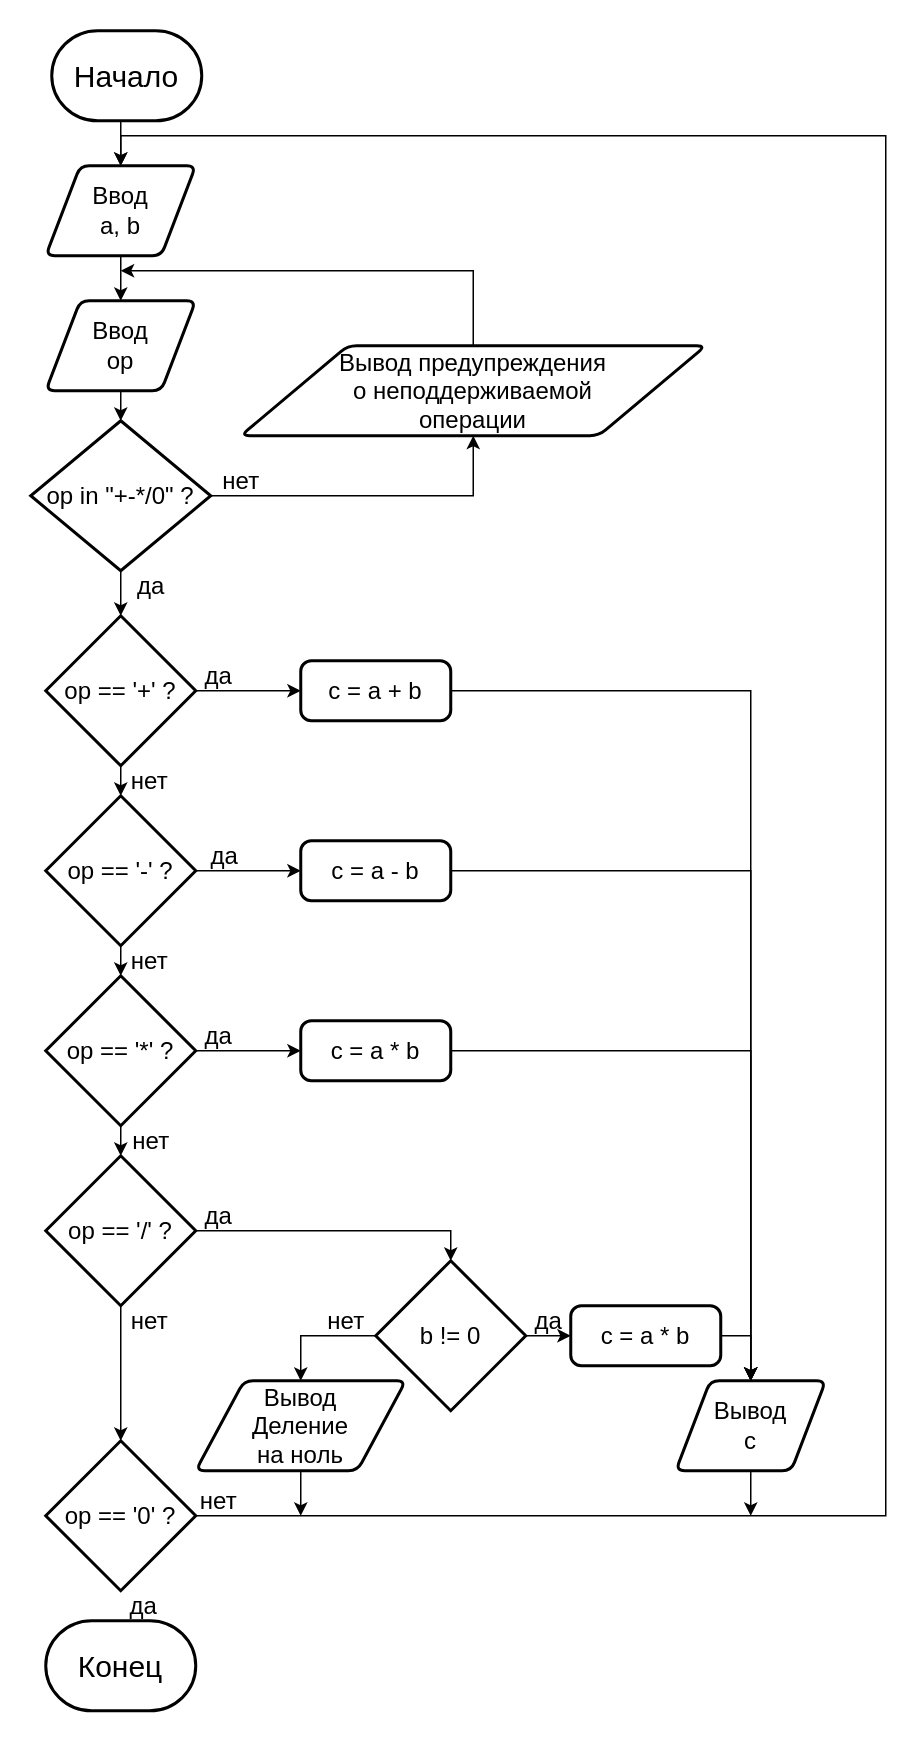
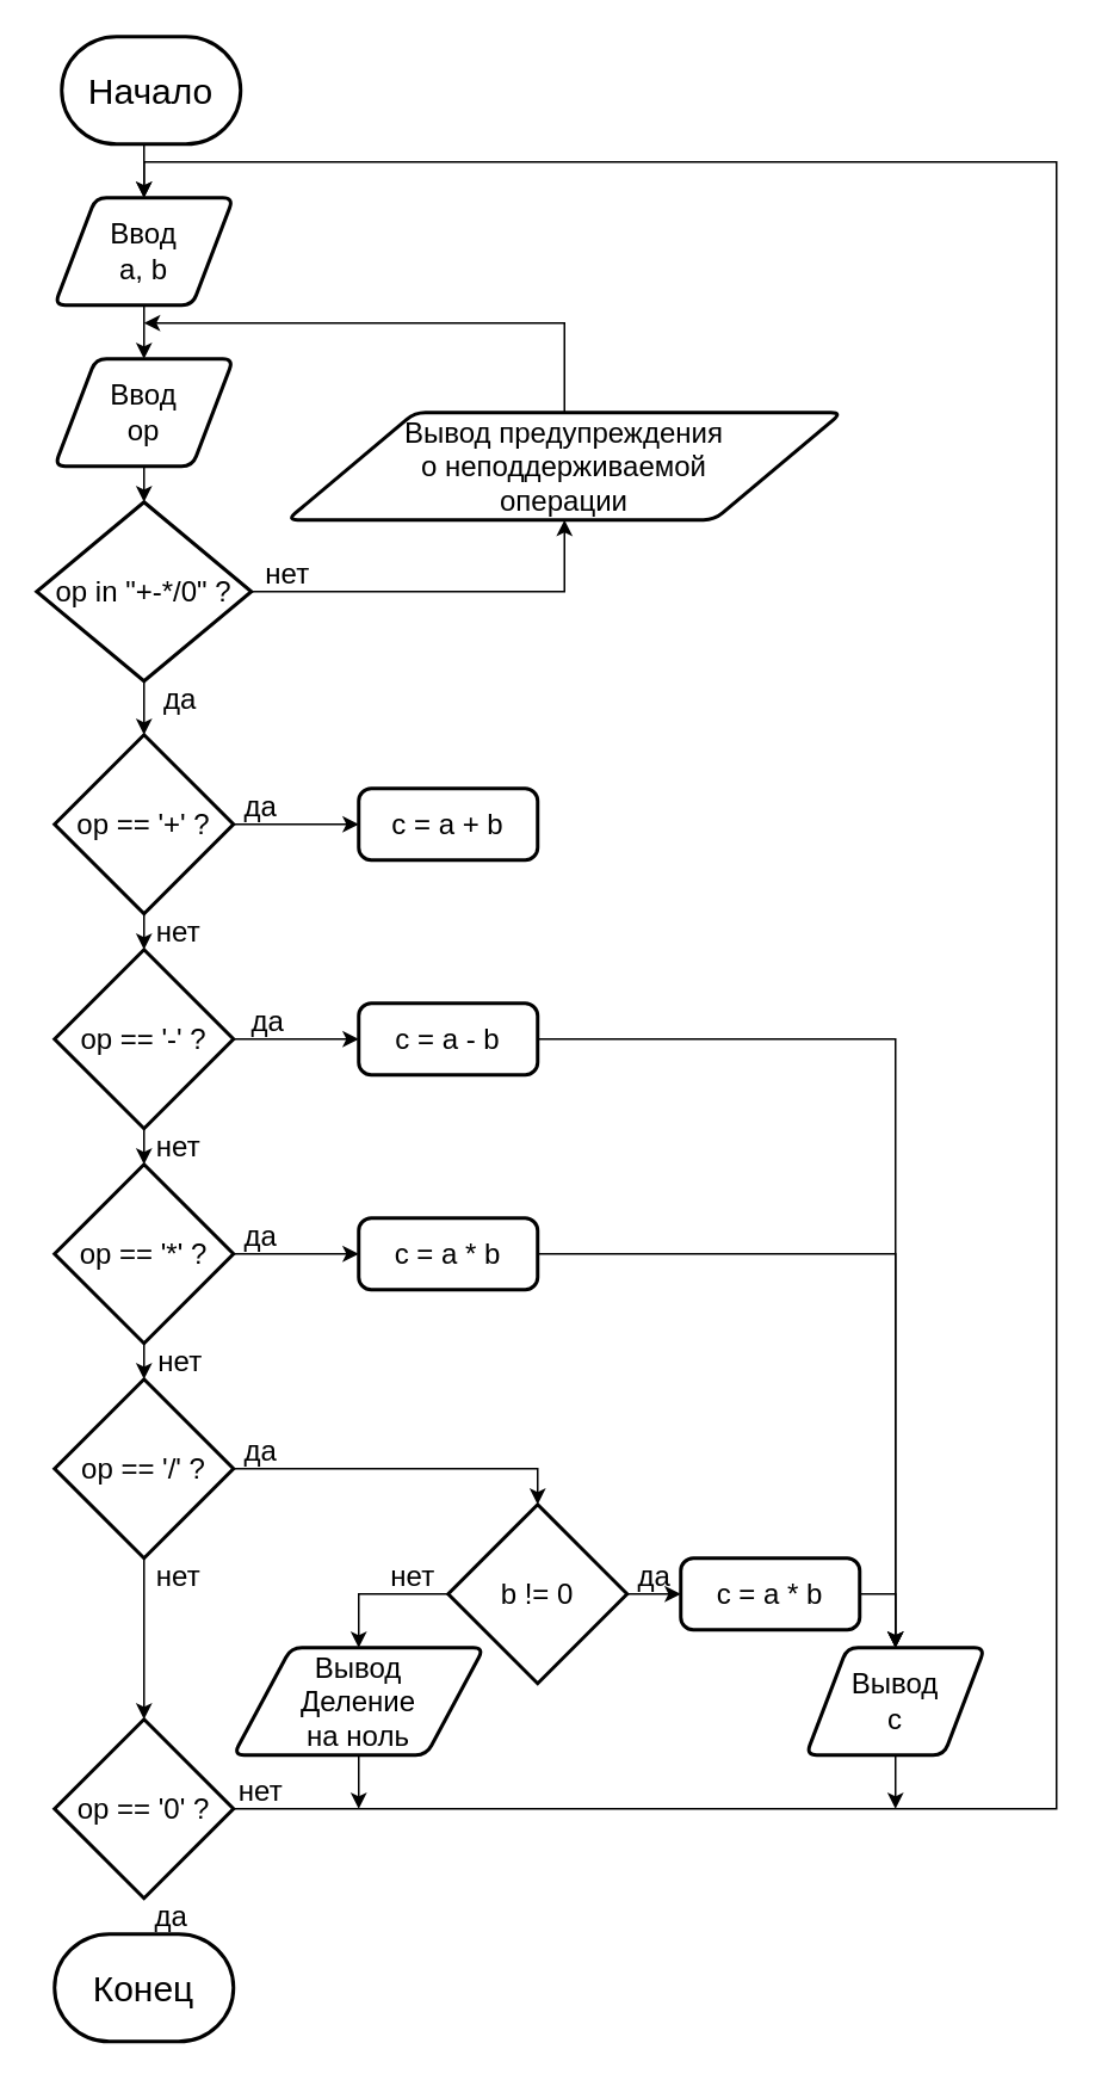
  <mxCell id="0" />
  <mxCell id="1" parent="0" />
  <mxCell id="2" style="edgeStyle=orthogonalEdgeStyle;rounded=0;orthogonalLoop=1;jettySize=auto;html=1;exitX=0.5;exitY=1;exitDx=0;exitDy=0;exitPerimeter=0;entryX=0.5;entryY=0;entryDx=0;entryDy=0;fontSize=16;" edge="1" parent="1" source="3" target="6"><mxGeometry relative="1" as="geometry" /></mxCell>
  <mxCell id="3" value="&lt;font style=&quot;font-size: 20px&quot;&gt;Начало&lt;/font&gt;" style="strokeWidth=2;html=1;shape=mxgraph.flowchart.terminator;whiteSpace=wrap;" parent="1" vertex="1"><mxGeometry x="34" y="20" width="100" height="60" as="geometry" /></mxCell>
  <mxCell id="4" value="Конец" style="strokeWidth=2;html=1;shape=mxgraph.flowchart.terminator;whiteSpace=wrap;fontSize=20;" parent="1" vertex="1"><mxGeometry x="30" y="1080" width="100" height="60" as="geometry" /></mxCell>
  <mxCell id="5" style="edgeStyle=orthogonalEdgeStyle;rounded=0;orthogonalLoop=1;jettySize=auto;html=1;exitX=0.5;exitY=1;exitDx=0;exitDy=0;entryX=0.5;entryY=0;entryDx=0;entryDy=0;fontSize=16;" edge="1" parent="1" source="6" target="8"><mxGeometry relative="1" as="geometry" /></mxCell>
  <mxCell id="6" value="&lt;font style=&quot;font-size: 16px&quot;&gt;Ввод&lt;br&gt;a, b&lt;/font&gt;" style="shape=parallelogram;html=1;strokeWidth=2;perimeter=parallelogramPerimeter;whiteSpace=wrap;rounded=1;arcSize=12;size=0.23;" vertex="1" parent="1"><mxGeometry x="30" y="110" width="100" height="60" as="geometry" /></mxCell>
  <mxCell id="7" style="edgeStyle=orthogonalEdgeStyle;rounded=0;orthogonalLoop=1;jettySize=auto;html=1;exitX=0.5;exitY=1;exitDx=0;exitDy=0;entryX=0.5;entryY=0;entryDx=0;entryDy=0;entryPerimeter=0;fontSize=16;" edge="1" parent="1" source="8" target="11"><mxGeometry relative="1" as="geometry" /></mxCell>
  <mxCell id="8" value="Ввод&lt;br&gt;op" style="shape=parallelogram;html=1;strokeWidth=2;perimeter=parallelogramPerimeter;whiteSpace=wrap;rounded=1;arcSize=12;size=0.23;fontSize=16;" vertex="1" parent="1"><mxGeometry x="30" y="200" width="100" height="60" as="geometry" /></mxCell>
  <mxCell id="9" style="edgeStyle=orthogonalEdgeStyle;rounded=0;orthogonalLoop=1;jettySize=auto;html=1;exitX=0.5;exitY=1;exitDx=0;exitDy=0;exitPerimeter=0;entryX=0.5;entryY=0;entryDx=0;entryDy=0;entryPerimeter=0;fontSize=16;" edge="1" parent="1" source="11" target="14"><mxGeometry relative="1" as="geometry" /></mxCell>
  <mxCell id="10" style="edgeStyle=orthogonalEdgeStyle;rounded=0;orthogonalLoop=1;jettySize=auto;html=1;exitX=1;exitY=0.5;exitDx=0;exitDy=0;exitPerimeter=0;entryX=0.5;entryY=1;entryDx=0;entryDy=0;fontSize=16;" edge="1" parent="1" source="11" target="32"><mxGeometry relative="1" as="geometry" /></mxCell>
  <mxCell id="11" value="op in &quot;+-*/0&quot; ?" style="strokeWidth=2;html=1;shape=mxgraph.flowchart.decision;whiteSpace=wrap;fontSize=16;" vertex="1" parent="1"><mxGeometry x="20" y="280" width="120" height="100" as="geometry" /></mxCell>
  <mxCell id="12" style="edgeStyle=orthogonalEdgeStyle;rounded=0;orthogonalLoop=1;jettySize=auto;html=1;exitX=0.5;exitY=1;exitDx=0;exitDy=0;exitPerimeter=0;entryX=0.5;entryY=0;entryDx=0;entryDy=0;entryPerimeter=0;fontSize=16;" edge="1" parent="1" source="14" target="17"><mxGeometry relative="1" as="geometry" /></mxCell>
  <mxCell id="13" style="edgeStyle=orthogonalEdgeStyle;rounded=0;orthogonalLoop=1;jettySize=auto;html=1;exitX=1;exitY=0.5;exitDx=0;exitDy=0;exitPerimeter=0;entryX=0;entryY=0.5;entryDx=0;entryDy=0;fontSize=16;" edge="1" parent="1" source="14" target="35"><mxGeometry relative="1" as="geometry" /></mxCell>
  <mxCell id="14" value="op == '+' ?" style="strokeWidth=2;html=1;shape=mxgraph.flowchart.decision;whiteSpace=wrap;fontSize=16;" vertex="1" parent="1"><mxGeometry x="30" y="410" width="100" height="100" as="geometry" /></mxCell>
  <mxCell id="15" style="edgeStyle=orthogonalEdgeStyle;rounded=0;orthogonalLoop=1;jettySize=auto;html=1;exitX=0.5;exitY=1;exitDx=0;exitDy=0;exitPerimeter=0;entryX=0.5;entryY=0;entryDx=0;entryDy=0;entryPerimeter=0;fontSize=16;" edge="1" parent="1" source="17" target="20"><mxGeometry relative="1" as="geometry" /></mxCell>
  <mxCell id="16" style="edgeStyle=orthogonalEdgeStyle;rounded=0;orthogonalLoop=1;jettySize=auto;html=1;exitX=1;exitY=0.5;exitDx=0;exitDy=0;exitPerimeter=0;entryX=0;entryY=0.5;entryDx=0;entryDy=0;fontSize=16;" edge="1" parent="1" source="17" target="37"><mxGeometry relative="1" as="geometry" /></mxCell>
  <mxCell id="17" value="op == '-' ?" style="strokeWidth=2;html=1;shape=mxgraph.flowchart.decision;whiteSpace=wrap;fontSize=16;" vertex="1" parent="1"><mxGeometry x="30" y="530" width="100" height="100" as="geometry" /></mxCell>
  <mxCell id="18" style="edgeStyle=orthogonalEdgeStyle;rounded=0;orthogonalLoop=1;jettySize=auto;html=1;exitX=0.5;exitY=1;exitDx=0;exitDy=0;exitPerimeter=0;entryX=0.5;entryY=0;entryDx=0;entryDy=0;entryPerimeter=0;fontSize=16;" edge="1" parent="1" source="20" target="23"><mxGeometry relative="1" as="geometry" /></mxCell>
  <mxCell id="19" style="edgeStyle=orthogonalEdgeStyle;rounded=0;orthogonalLoop=1;jettySize=auto;html=1;exitX=1;exitY=0.5;exitDx=0;exitDy=0;exitPerimeter=0;entryX=0;entryY=0.5;entryDx=0;entryDy=0;fontSize=16;" edge="1" parent="1" source="20" target="39"><mxGeometry relative="1" as="geometry" /></mxCell>
  <mxCell id="20" value="op == '*' ?" style="strokeWidth=2;html=1;shape=mxgraph.flowchart.decision;whiteSpace=wrap;fontSize=16;" vertex="1" parent="1"><mxGeometry x="30" y="650" width="100" height="100" as="geometry" /></mxCell>
  <mxCell id="21" style="edgeStyle=orthogonalEdgeStyle;rounded=0;orthogonalLoop=1;jettySize=auto;html=1;exitX=0.5;exitY=1;exitDx=0;exitDy=0;exitPerimeter=0;entryX=0.5;entryY=0;entryDx=0;entryDy=0;entryPerimeter=0;fontSize=16;" edge="1" parent="1" source="23" target="25"><mxGeometry relative="1" as="geometry" /></mxCell>
  <mxCell id="22" style="edgeStyle=orthogonalEdgeStyle;rounded=0;orthogonalLoop=1;jettySize=auto;html=1;exitX=1;exitY=0.5;exitDx=0;exitDy=0;exitPerimeter=0;entryX=0.5;entryY=0;entryDx=0;entryDy=0;fontSize=16;entryPerimeter=0;" edge="1" parent="1" source="23" target="46"><mxGeometry relative="1" as="geometry"><mxPoint x="200" y="820" as="targetPoint" /></mxGeometry></mxCell>
  <mxCell id="23" value="op == '/' ?" style="strokeWidth=2;html=1;shape=mxgraph.flowchart.decision;whiteSpace=wrap;fontSize=16;" vertex="1" parent="1"><mxGeometry x="30" y="770" width="100" height="100" as="geometry" /></mxCell>
  <mxCell id="24" style="edgeStyle=orthogonalEdgeStyle;rounded=0;orthogonalLoop=1;jettySize=auto;html=1;exitX=1;exitY=0.5;exitDx=0;exitDy=0;exitPerimeter=0;entryX=0.5;entryY=0;entryDx=0;entryDy=0;fontSize=16;" edge="1" parent="1" source="25" target="6"><mxGeometry relative="1" as="geometry"><Array as="points"><mxPoint x="590" y="1010" /><mxPoint x="590" y="90" /><mxPoint x="80" y="90" /></Array></mxGeometry></mxCell>
  <mxCell id="25" value="op == '0' ?" style="strokeWidth=2;html=1;shape=mxgraph.flowchart.decision;whiteSpace=wrap;fontSize=16;" vertex="1" parent="1"><mxGeometry x="30" y="960" width="100" height="100" as="geometry" /></mxCell>
  <mxCell id="26" value="нет" style="text;html=1;align=center;verticalAlign=middle;resizable=0;points=[];autosize=1;strokeColor=none;fillColor=none;fontSize=16;" vertex="1" parent="1"><mxGeometry x="79" y="510" width="40" height="20" as="geometry" /></mxCell>
  <mxCell id="27" value="да" style="text;html=1;align=center;verticalAlign=middle;resizable=0;points=[];autosize=1;strokeColor=none;fillColor=none;fontSize=16;" vertex="1" parent="1"><mxGeometry x="85" y="380" width="30" height="20" as="geometry" /></mxCell>
  <mxCell id="28" value="нет" style="text;html=1;align=center;verticalAlign=middle;resizable=0;points=[];autosize=1;strokeColor=none;fillColor=none;fontSize=16;" vertex="1" parent="1"><mxGeometry x="79" y="630" width="40" height="20" as="geometry" /></mxCell>
  <mxCell id="29" value="нет" style="text;html=1;align=center;verticalAlign=middle;resizable=0;points=[];autosize=1;strokeColor=none;fillColor=none;fontSize=16;" vertex="1" parent="1"><mxGeometry x="80" y="750" width="40" height="20" as="geometry" /></mxCell>
  <mxCell id="30" value="нет" style="text;html=1;align=center;verticalAlign=middle;resizable=0;points=[];autosize=1;strokeColor=none;fillColor=none;fontSize=16;" vertex="1" parent="1"><mxGeometry x="79" y="870" width="40" height="20" as="geometry" /></mxCell>
  <mxCell id="31" style="edgeStyle=orthogonalEdgeStyle;rounded=0;orthogonalLoop=1;jettySize=auto;html=1;exitX=0.5;exitY=0;exitDx=0;exitDy=0;fontSize=16;" edge="1" parent="1" source="32"><mxGeometry relative="1" as="geometry"><mxPoint x="80" y="180" as="targetPoint" /><Array as="points"><mxPoint x="315" y="180" /></Array></mxGeometry></mxCell>
  <mxCell id="32" value="Вывод предупреждения&lt;br&gt;о неподдерживаемой&lt;br&gt;операции" style="shape=parallelogram;html=1;strokeWidth=2;perimeter=parallelogramPerimeter;whiteSpace=wrap;rounded=1;arcSize=12;size=0.23;fontSize=16;" vertex="1" parent="1"><mxGeometry x="160" y="230" width="310" height="60" as="geometry" /></mxCell>
  <mxCell id="33" value="нет" style="text;html=1;align=center;verticalAlign=middle;resizable=0;points=[];autosize=1;strokeColor=none;fillColor=none;fontSize=16;" vertex="1" parent="1"><mxGeometry x="140" y="310" width="40" height="20" as="geometry" /></mxCell>
- <mxCell id="34" style="edgeStyle=orthogonalEdgeStyle;rounded=0;orthogonalLoop=1;jettySize=auto;html=1;exitX=1;exitY=0.5;exitDx=0;exitDy=0;entryX=0.5;entryY=0;entryDx=0;entryDy=0;fontSize=16;" edge="1" parent="1" source="35" target="56"><mxGeometry relative="1" as="geometry" /></mxCell>
  <mxCell id="35" value="c = a + b" style="rounded=1;whiteSpace=wrap;html=1;absoluteArcSize=1;arcSize=14;strokeWidth=2;fontSize=16;" vertex="1" parent="1"><mxGeometry x="200" y="440" width="100" height="40" as="geometry" /></mxCell>
  <mxCell id="36" style="edgeStyle=orthogonalEdgeStyle;rounded=0;orthogonalLoop=1;jettySize=auto;html=1;exitX=1;exitY=0.5;exitDx=0;exitDy=0;fontSize=16;" edge="1" parent="1" source="37" target="56"><mxGeometry relative="1" as="geometry" /></mxCell>
  <mxCell id="37" value="c = a - b" style="rounded=1;whiteSpace=wrap;html=1;absoluteArcSize=1;arcSize=14;strokeWidth=2;fontSize=16;" vertex="1" parent="1"><mxGeometry x="200" y="560" width="100" height="40" as="geometry" /></mxCell>
  <mxCell id="38" style="edgeStyle=orthogonalEdgeStyle;rounded=0;orthogonalLoop=1;jettySize=auto;html=1;exitX=1;exitY=0.5;exitDx=0;exitDy=0;entryX=0.5;entryY=0;entryDx=0;entryDy=0;fontSize=16;" edge="1" parent="1" source="39" target="56"><mxGeometry relative="1" as="geometry" /></mxCell>
  <mxCell id="39" value="c = a * b" style="rounded=1;whiteSpace=wrap;html=1;absoluteArcSize=1;arcSize=14;strokeWidth=2;fontSize=16;" vertex="1" parent="1"><mxGeometry x="200" y="680" width="100" height="40" as="geometry" /></mxCell>
  <mxCell id="40" value="да" style="text;html=1;align=center;verticalAlign=middle;resizable=0;points=[];autosize=1;strokeColor=none;fillColor=none;fontSize=16;" vertex="1" parent="1"><mxGeometry x="130" y="440" width="30" height="20" as="geometry" /></mxCell>
  <mxCell id="41" value="да" style="text;html=1;align=center;verticalAlign=middle;resizable=0;points=[];autosize=1;strokeColor=none;fillColor=none;fontSize=16;" vertex="1" parent="1"><mxGeometry x="134" y="560" width="30" height="20" as="geometry" /></mxCell>
  <mxCell id="42" value="да" style="text;html=1;align=center;verticalAlign=middle;resizable=0;points=[];autosize=1;strokeColor=none;fillColor=none;fontSize=16;" vertex="1" parent="1"><mxGeometry x="130" y="680" width="30" height="20" as="geometry" /></mxCell>
  <mxCell id="43" value="да" style="text;html=1;align=center;verticalAlign=middle;resizable=0;points=[];autosize=1;strokeColor=none;fillColor=none;fontSize=16;" vertex="1" parent="1"><mxGeometry x="130" y="800" width="30" height="20" as="geometry" /></mxCell>
  <mxCell id="44" style="edgeStyle=orthogonalEdgeStyle;rounded=0;orthogonalLoop=1;jettySize=auto;html=1;exitX=0;exitY=0.5;exitDx=0;exitDy=0;exitPerimeter=0;entryX=0.5;entryY=0;entryDx=0;entryDy=0;fontSize=16;" edge="1" parent="1" source="46" target="51"><mxGeometry relative="1" as="geometry" /></mxCell>
  <mxCell id="45" style="edgeStyle=orthogonalEdgeStyle;rounded=0;orthogonalLoop=1;jettySize=auto;html=1;exitX=1;exitY=0.5;exitDx=0;exitDy=0;exitPerimeter=0;entryX=0;entryY=0.5;entryDx=0;entryDy=0;fontSize=16;" edge="1" parent="1" source="46" target="48"><mxGeometry relative="1" as="geometry" /></mxCell>
  <mxCell id="46" value="b != 0" style="strokeWidth=2;html=1;shape=mxgraph.flowchart.decision;whiteSpace=wrap;fontSize=16;" vertex="1" parent="1"><mxGeometry x="250" y="840" width="100" height="100" as="geometry" /></mxCell>
  <mxCell id="47" style="edgeStyle=orthogonalEdgeStyle;rounded=0;orthogonalLoop=1;jettySize=auto;html=1;exitX=1;exitY=0.5;exitDx=0;exitDy=0;entryX=0.5;entryY=0;entryDx=0;entryDy=0;fontSize=16;" edge="1" parent="1" source="48" target="56"><mxGeometry relative="1" as="geometry" /></mxCell>
  <mxCell id="48" value="c = a * b" style="rounded=1;whiteSpace=wrap;html=1;absoluteArcSize=1;arcSize=14;strokeWidth=2;fontSize=16;" vertex="1" parent="1"><mxGeometry x="380" y="870" width="100" height="40" as="geometry" /></mxCell>
  <mxCell id="49" value="да" style="text;html=1;align=center;verticalAlign=middle;resizable=0;points=[];autosize=1;strokeColor=none;fillColor=none;fontSize=16;" vertex="1" parent="1"><mxGeometry x="350" y="870" width="30" height="20" as="geometry" /></mxCell>
  <mxCell id="50" style="edgeStyle=orthogonalEdgeStyle;rounded=0;orthogonalLoop=1;jettySize=auto;html=1;exitX=0.5;exitY=1;exitDx=0;exitDy=0;fontSize=16;" edge="1" parent="1" source="51"><mxGeometry relative="1" as="geometry"><mxPoint x="200" y="1010" as="targetPoint" /></mxGeometry></mxCell>
  <mxCell id="51" value="Вывод&lt;br&gt;Деление &lt;br&gt;на ноль" style="shape=parallelogram;html=1;strokeWidth=2;perimeter=parallelogramPerimeter;whiteSpace=wrap;rounded=1;arcSize=12;size=0.23;fontSize=16;" vertex="1" parent="1"><mxGeometry x="130" y="920" width="140" height="60" as="geometry" /></mxCell>
  <mxCell id="52" value="нет" style="text;html=1;align=center;verticalAlign=middle;resizable=0;points=[];autosize=1;strokeColor=none;fillColor=none;fontSize=16;" vertex="1" parent="1"><mxGeometry x="210" y="870" width="40" height="20" as="geometry" /></mxCell>
  <mxCell id="53" value="да" style="text;html=1;align=center;verticalAlign=middle;resizable=0;points=[];autosize=1;strokeColor=none;fillColor=none;fontSize=16;" vertex="1" parent="1"><mxGeometry x="80" y="1060" width="30" height="20" as="geometry" /></mxCell>
  <mxCell id="54" value="нет" style="text;html=1;align=center;verticalAlign=middle;resizable=0;points=[];autosize=1;strokeColor=none;fillColor=none;fontSize=16;" vertex="1" parent="1"><mxGeometry x="125" y="990" width="40" height="20" as="geometry" /></mxCell>
  <mxCell id="55" style="edgeStyle=orthogonalEdgeStyle;rounded=0;orthogonalLoop=1;jettySize=auto;html=1;exitX=0.5;exitY=1;exitDx=0;exitDy=0;fontSize=16;" edge="1" parent="1" source="56"><mxGeometry relative="1" as="geometry"><mxPoint x="500" y="1010" as="targetPoint" /></mxGeometry></mxCell>
  <mxCell id="56" value="Вывод&lt;br&gt;c" style="shape=parallelogram;html=1;strokeWidth=2;perimeter=parallelogramPerimeter;whiteSpace=wrap;rounded=1;arcSize=12;size=0.23;fontSize=16;" vertex="1" parent="1"><mxGeometry x="450" y="920" width="100" height="60" as="geometry" /></mxCell>
